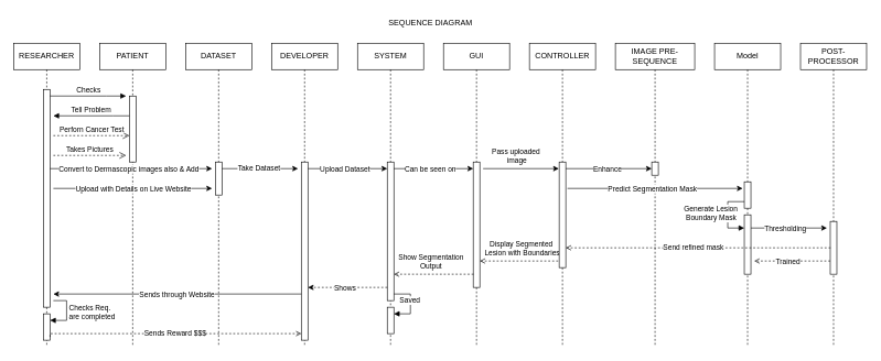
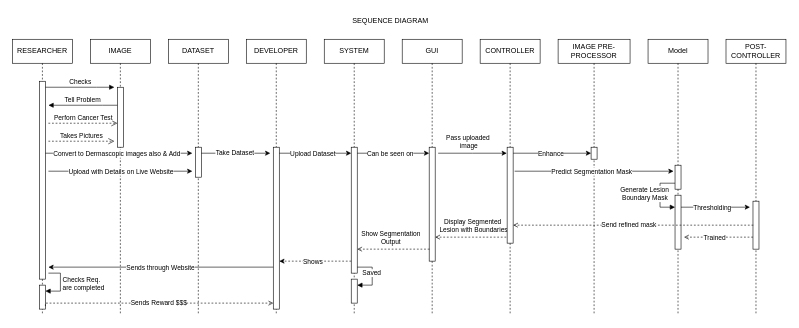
  <mxCell id="0" />
  <mxCell id="1" parent="0" />
  <mxCell id="2" value="" style="edgeStyle=elbowEdgeStyle;rounded=0;orthogonalLoop=1;jettySize=auto;html=1;elbow=horizontal;curved=0;" edge="1" parent="1"><mxGeometry relative="1" as="geometry"><mxPoint x="459.5" y="255" as="sourcePoint" /><mxPoint x="585" y="255" as="targetPoint" /></mxGeometry></mxCell>
  <mxCell id="3" value="Upload Dataset" style="edgeLabel;html=1;align=center;verticalAlign=middle;resizable=0;points=[];" vertex="1" connectable="0" parent="2"><mxGeometry x="-0.243" y="-4" relative="1" as="geometry"><mxPoint x="13" y="-4" as="offset" /></mxGeometry></mxCell>
  <mxCell id="4" value="DEVELOPER" style="shape=umlLifeline;perimeter=lifelinePerimeter;whiteSpace=wrap;html=1;container=0;dropTarget=0;collapsible=0;recursiveResize=0;outlineConnect=0;portConstraint=eastwest;newEdgeStyle={&quot;edgeStyle&quot;:&quot;elbowEdgeStyle&quot;,&quot;elbow&quot;:&quot;vertical&quot;,&quot;curved&quot;:0,&quot;rounded&quot;:0};" parent="1" vertex="1"><mxGeometry x="410" y="65" width="100" height="460" as="geometry" /></mxCell>
  <mxCell id="5" value="" style="html=1;points=[];perimeter=orthogonalPerimeter;outlineConnect=0;targetShapes=umlLifeline;portConstraint=eastwest;newEdgeStyle={&quot;edgeStyle&quot;:&quot;elbowEdgeStyle&quot;,&quot;elbow&quot;:&quot;vertical&quot;,&quot;curved&quot;:0,&quot;rounded&quot;:0};" parent="4" vertex="1"><mxGeometry x="45" y="180" width="10" height="270" as="geometry" /></mxCell>
  <mxCell id="6" value="" style="edgeStyle=elbowEdgeStyle;rounded=0;orthogonalLoop=1;jettySize=auto;html=1;elbow=vertical;curved=0;" edge="1" parent="1"><mxGeometry relative="1" as="geometry"><mxPoint x="589.5" y="255" as="sourcePoint" /><mxPoint x="715" y="255" as="targetPoint" /></mxGeometry></mxCell>
  <mxCell id="7" value="Can be seen on" style="edgeLabel;html=1;align=center;verticalAlign=middle;resizable=0;points=[];" vertex="1" connectable="0" parent="6"><mxGeometry x="-0.339" y="-4" relative="1" as="geometry"><mxPoint x="19" y="-4" as="offset" /></mxGeometry></mxCell>
  <mxCell id="8" value="SYSTEM" style="shape=umlLifeline;perimeter=lifelinePerimeter;whiteSpace=wrap;html=1;container=0;dropTarget=0;collapsible=0;recursiveResize=0;outlineConnect=0;portConstraint=eastwest;newEdgeStyle={&quot;edgeStyle&quot;:&quot;elbowEdgeStyle&quot;,&quot;elbow&quot;:&quot;vertical&quot;,&quot;curved&quot;:0,&quot;rounded&quot;:0};" parent="1" vertex="1"><mxGeometry x="540" y="65" width="100" height="460" as="geometry" /></mxCell>
  <mxCell id="9" value="" style="html=1;points=[];perimeter=orthogonalPerimeter;outlineConnect=0;targetShapes=umlLifeline;portConstraint=eastwest;newEdgeStyle={&quot;edgeStyle&quot;:&quot;elbowEdgeStyle&quot;,&quot;elbow&quot;:&quot;vertical&quot;,&quot;curved&quot;:0,&quot;rounded&quot;:0};" parent="8" vertex="1"><mxGeometry x="45" y="180" width="10" height="210" as="geometry" /></mxCell>
  <mxCell id="10" value="" style="html=1;points=[[0,0,0,0,5],[0,1,0,0,-5],[1,0,0,0,5],[1,1,0,0,-5]];perimeter=orthogonalPerimeter;outlineConnect=0;targetShapes=umlLifeline;portConstraint=eastwest;newEdgeStyle={&quot;curved&quot;:0,&quot;rounded&quot;:0};" vertex="1" parent="8"><mxGeometry x="45" y="400" width="10" height="40" as="geometry" /></mxCell>
  <mxCell id="11" value="Saved&amp;nbsp;" style="html=1;align=left;spacingLeft=2;endArrow=block;rounded=0;edgeStyle=orthogonalEdgeStyle;curved=0;rounded=0;" edge="1" target="10" parent="8" source="9"><mxGeometry x="-0.875" y="-10" relative="1" as="geometry"><mxPoint x="60" y="380" as="sourcePoint" /><Array as="points"><mxPoint x="80" y="380" /><mxPoint x="80" y="410" /></Array><mxPoint as="offset" /></mxGeometry></mxCell>
  <mxCell id="12" value="GUI" style="shape=umlLifeline;perimeter=lifelinePerimeter;whiteSpace=wrap;html=1;container=0;dropTarget=0;collapsible=0;recursiveResize=0;outlineConnect=0;portConstraint=eastwest;newEdgeStyle={&quot;edgeStyle&quot;:&quot;elbowEdgeStyle&quot;,&quot;elbow&quot;:&quot;vertical&quot;,&quot;curved&quot;:0,&quot;rounded&quot;:0};" vertex="1" parent="1"><mxGeometry x="670" y="65" width="100" height="460" as="geometry" /></mxCell>
  <mxCell id="13" value="" style="html=1;points=[];perimeter=orthogonalPerimeter;outlineConnect=0;targetShapes=umlLifeline;portConstraint=eastwest;newEdgeStyle={&quot;edgeStyle&quot;:&quot;elbowEdgeStyle&quot;,&quot;elbow&quot;:&quot;vertical&quot;,&quot;curved&quot;:0,&quot;rounded&quot;:0};" vertex="1" parent="12"><mxGeometry x="45" y="180" width="10" height="190" as="geometry" /></mxCell>
- <mxCell id="14" value="IMAGE PRE-SEQUENCE" style="shape=umlLifeline;perimeter=lifelinePerimeter;whiteSpace=wrap;html=1;container=0;dropTarget=0;collapsible=0;recursiveResize=0;outlineConnect=0;portConstraint=eastwest;newEdgeStyle={&quot;edgeStyle&quot;:&quot;elbowEdgeStyle&quot;,&quot;elbow&quot;:&quot;vertical&quot;,&quot;curved&quot;:0,&quot;rounded&quot;:0};" vertex="1" parent="1"><mxGeometry x="930" y="65" width="120" height="460" as="geometry" /></mxCell>
+ <mxCell id="14" value="IMAGE PRE-PROCESSOR" style="shape=umlLifeline;perimeter=lifelinePerimeter;whiteSpace=wrap;html=1;container=0;dropTarget=0;collapsible=0;recursiveResize=0;outlineConnect=0;portConstraint=eastwest;newEdgeStyle={&quot;edgeStyle&quot;:&quot;elbowEdgeStyle&quot;,&quot;elbow&quot;:&quot;vertical&quot;,&quot;curved&quot;:0,&quot;rounded&quot;:0};" vertex="1" parent="1"><mxGeometry x="930" y="65" width="120" height="460" as="geometry" /></mxCell>
  <mxCell id="15" value="" style="html=1;points=[];perimeter=orthogonalPerimeter;outlineConnect=0;targetShapes=umlLifeline;portConstraint=eastwest;newEdgeStyle={&quot;edgeStyle&quot;:&quot;elbowEdgeStyle&quot;,&quot;elbow&quot;:&quot;vertical&quot;,&quot;curved&quot;:0,&quot;rounded&quot;:0};" vertex="1" parent="14"><mxGeometry x="55" y="180" width="10" height="20" as="geometry" /></mxCell>
  <mxCell id="16" value="RESEARCHER" style="shape=umlLifeline;perimeter=lifelinePerimeter;whiteSpace=wrap;html=1;container=0;dropTarget=0;collapsible=0;recursiveResize=0;outlineConnect=0;portConstraint=eastwest;newEdgeStyle={&quot;edgeStyle&quot;:&quot;elbowEdgeStyle&quot;,&quot;elbow&quot;:&quot;vertical&quot;,&quot;curved&quot;:0,&quot;rounded&quot;:0};" vertex="1" parent="1"><mxGeometry x="20" y="65" width="100" height="460" as="geometry" /></mxCell>
  <mxCell id="17" value="" style="html=1;points=[];perimeter=orthogonalPerimeter;outlineConnect=0;targetShapes=umlLifeline;portConstraint=eastwest;newEdgeStyle={&quot;edgeStyle&quot;:&quot;elbowEdgeStyle&quot;,&quot;elbow&quot;:&quot;vertical&quot;,&quot;curved&quot;:0,&quot;rounded&quot;:0};" vertex="1" parent="16"><mxGeometry x="45" y="70" width="10" height="330" as="geometry" /></mxCell>
  <mxCell id="18" value="" style="html=1;points=[[0,0,0,0,5],[0,1,0,0,-5],[1,0,0,0,5],[1,1,0,0,-5]];perimeter=orthogonalPerimeter;outlineConnect=0;targetShapes=umlLifeline;portConstraint=eastwest;newEdgeStyle={&quot;curved&quot;:0,&quot;rounded&quot;:0};" vertex="1" parent="16"><mxGeometry x="45" y="410" width="10" height="40" as="geometry" /></mxCell>
  <mxCell id="19" value="Checks Req.&lt;div&gt;are completed&lt;/div&gt;" style="html=1;align=left;spacingLeft=2;endArrow=block;rounded=0;edgeStyle=orthogonalEdgeStyle;curved=0;rounded=0;" edge="1" target="18" parent="16"><mxGeometry relative="1" as="geometry"><mxPoint x="60" y="390" as="sourcePoint" /><Array as="points"><mxPoint x="80" y="390" /><mxPoint x="80" y="420" /></Array></mxGeometry></mxCell>
- <mxCell id="20" value="PATIENT" style="shape=umlLifeline;perimeter=lifelinePerimeter;whiteSpace=wrap;html=1;container=0;dropTarget=0;collapsible=0;recursiveResize=0;outlineConnect=0;portConstraint=eastwest;newEdgeStyle={&quot;edgeStyle&quot;:&quot;elbowEdgeStyle&quot;,&quot;elbow&quot;:&quot;vertical&quot;,&quot;curved&quot;:0,&quot;rounded&quot;:0};" vertex="1" parent="1"><mxGeometry x="150" y="65" width="100" height="460" as="geometry" /></mxCell>
+ <mxCell id="20" value="IMAGE" style="shape=umlLifeline;perimeter=lifelinePerimeter;whiteSpace=wrap;html=1;container=0;dropTarget=0;collapsible=0;recursiveResize=0;outlineConnect=0;portConstraint=eastwest;newEdgeStyle={&quot;edgeStyle&quot;:&quot;elbowEdgeStyle&quot;,&quot;elbow&quot;:&quot;vertical&quot;,&quot;curved&quot;:0,&quot;rounded&quot;:0};" vertex="1" parent="1"><mxGeometry x="150" y="65" width="100" height="460" as="geometry" /></mxCell>
  <mxCell id="21" value="" style="html=1;points=[];perimeter=orthogonalPerimeter;outlineConnect=0;targetShapes=umlLifeline;portConstraint=eastwest;newEdgeStyle={&quot;edgeStyle&quot;:&quot;elbowEdgeStyle&quot;,&quot;elbow&quot;:&quot;vertical&quot;,&quot;curved&quot;:0,&quot;rounded&quot;:0};" vertex="1" parent="20"><mxGeometry x="45" y="80" width="10" height="100" as="geometry" /></mxCell>
  <mxCell id="22" value="Checks" style="html=1;verticalAlign=bottom;endArrow=block;edgeStyle=elbowEdgeStyle;elbow=vertical;curved=0;rounded=0;" edge="1" parent="1" source="17"><mxGeometry relative="1" as="geometry"><mxPoint x="175" y="155" as="sourcePoint" /><Array as="points"><mxPoint x="160" y="145" /></Array><mxPoint x="190" y="145" as="targetPoint" /></mxGeometry></mxCell>
  <mxCell id="23" value="Tell Problem" style="html=1;verticalAlign=bottom;endArrow=block;edgeStyle=elbowEdgeStyle;elbow=vertical;curved=0;rounded=0;" edge="1" parent="1"><mxGeometry relative="1" as="geometry"><mxPoint x="195" y="175" as="sourcePoint" /><Array as="points"><mxPoint x="170" y="175" /></Array><mxPoint x="80" y="175" as="targetPoint" /></mxGeometry></mxCell>
  <mxCell id="24" value="Perforn Cancer Test" style="html=1;verticalAlign=bottom;endArrow=open;dashed=1;endSize=8;edgeStyle=elbowEdgeStyle;elbow=vertical;curved=0;rounded=0;" edge="1" parent="1"><mxGeometry relative="1" as="geometry"><mxPoint x="195" y="205" as="targetPoint" /><Array as="points"><mxPoint x="160" y="205" /></Array><mxPoint x="80" y="205" as="sourcePoint" /></mxGeometry></mxCell>
  <mxCell id="25" value="Takes Pictures" style="html=1;verticalAlign=bottom;endArrow=open;dashed=1;endSize=8;edgeStyle=elbowEdgeStyle;elbow=vertical;curved=0;rounded=0;" edge="1" parent="1"><mxGeometry relative="1" as="geometry"><mxPoint x="190" y="235" as="targetPoint" /><Array as="points" /><mxPoint x="80" y="235" as="sourcePoint" /></mxGeometry></mxCell>
  <mxCell id="26" value="DATASET" style="shape=umlLifeline;perimeter=lifelinePerimeter;whiteSpace=wrap;html=1;container=0;dropTarget=0;collapsible=0;recursiveResize=0;outlineConnect=0;portConstraint=eastwest;newEdgeStyle={&quot;edgeStyle&quot;:&quot;elbowEdgeStyle&quot;,&quot;elbow&quot;:&quot;vertical&quot;,&quot;curved&quot;:0,&quot;rounded&quot;:0};" vertex="1" parent="1"><mxGeometry x="280" y="65" width="100" height="460" as="geometry" /></mxCell>
  <mxCell id="27" value="" style="html=1;points=[];perimeter=orthogonalPerimeter;outlineConnect=0;targetShapes=umlLifeline;portConstraint=eastwest;newEdgeStyle={&quot;edgeStyle&quot;:&quot;elbowEdgeStyle&quot;,&quot;elbow&quot;:&quot;vertical&quot;,&quot;curved&quot;:0,&quot;rounded&quot;:0};" vertex="1" parent="26"><mxGeometry x="45" y="180" width="10" height="50" as="geometry" /></mxCell>
  <mxCell id="28" value="" style="edgeStyle=elbowEdgeStyle;rounded=0;orthogonalLoop=1;jettySize=auto;html=1;elbow=vertical;curved=0;" edge="1" parent="1" source="17"><mxGeometry relative="1" as="geometry"><mxPoint x="320" y="255" as="targetPoint" /><Array as="points"><mxPoint x="173" y="255" /></Array></mxGeometry></mxCell>
  <mxCell id="29" value="Convert to Dermascopic images also &amp;amp; Add" style="edgeLabel;html=1;align=center;verticalAlign=middle;resizable=0;points=[];" vertex="1" connectable="0" parent="28"><mxGeometry x="-0.328" relative="1" as="geometry"><mxPoint x="36" as="offset" /></mxGeometry></mxCell>
  <mxCell id="30" value="" style="edgeStyle=elbowEdgeStyle;rounded=0;orthogonalLoop=1;jettySize=auto;html=1;elbow=vertical;curved=0;" edge="1" parent="1"><mxGeometry relative="1" as="geometry"><mxPoint x="80" y="285" as="sourcePoint" /><mxPoint x="320" y="285" as="targetPoint" /></mxGeometry></mxCell>
  <mxCell id="31" value="Upload with Details on Live Website" style="edgeLabel;html=1;align=center;verticalAlign=middle;resizable=0;points=[];" vertex="1" connectable="0" parent="30"><mxGeometry x="-0.5" relative="1" as="geometry"><mxPoint x="60" as="offset" /></mxGeometry></mxCell>
  <mxCell id="32" value="" style="edgeStyle=elbowEdgeStyle;rounded=0;orthogonalLoop=1;jettySize=auto;html=1;elbow=horizontal;curved=0;" edge="1" parent="1"><mxGeometry relative="1" as="geometry"><mxPoint x="335" y="255" as="sourcePoint" /><mxPoint x="450" y="255" as="targetPoint" /></mxGeometry></mxCell>
  <mxCell id="33" value="Take Dataset" style="edgeLabel;html=1;align=center;verticalAlign=middle;resizable=0;points=[];" vertex="1" connectable="0" parent="32"><mxGeometry x="-0.27" y="1" relative="1" as="geometry"><mxPoint x="13" as="offset" /></mxGeometry></mxCell>
  <mxCell id="34" value="" style="edgeStyle=elbowEdgeStyle;rounded=0;orthogonalLoop=1;jettySize=auto;html=1;elbow=vertical;curved=0;dashed=1;endArrow=open;endFill=0;" edge="1" parent="1"><mxGeometry relative="1" as="geometry"><mxPoint x="849.5" y="395" as="sourcePoint" /><mxPoint x="725" y="395" as="targetPoint" /></mxGeometry></mxCell>
  <mxCell id="35" value="Display Segmented&amp;nbsp;&lt;div&gt;Lesion with Boundaries&lt;/div&gt;" style="edgeLabel;html=1;align=center;verticalAlign=middle;resizable=0;points=[];" vertex="1" connectable="0" parent="34"><mxGeometry x="-0.012" y="-1" relative="1" as="geometry"><mxPoint x="1" y="-19" as="offset" /></mxGeometry></mxCell>
  <mxCell id="36" value="CONTROLLER" style="shape=umlLifeline;perimeter=lifelinePerimeter;whiteSpace=wrap;html=1;container=0;dropTarget=0;collapsible=0;recursiveResize=0;outlineConnect=0;portConstraint=eastwest;newEdgeStyle={&quot;edgeStyle&quot;:&quot;elbowEdgeStyle&quot;,&quot;elbow&quot;:&quot;vertical&quot;,&quot;curved&quot;:0,&quot;rounded&quot;:0};" vertex="1" parent="1"><mxGeometry x="800" y="65" width="100" height="460" as="geometry" /></mxCell>
  <mxCell id="37" value="" style="html=1;points=[];perimeter=orthogonalPerimeter;outlineConnect=0;targetShapes=umlLifeline;portConstraint=eastwest;newEdgeStyle={&quot;edgeStyle&quot;:&quot;elbowEdgeStyle&quot;,&quot;elbow&quot;:&quot;vertical&quot;,&quot;curved&quot;:0,&quot;rounded&quot;:0};" vertex="1" parent="36"><mxGeometry x="45" y="180" width="10" height="160" as="geometry" /></mxCell>
  <mxCell id="38" value="Model" style="shape=umlLifeline;perimeter=lifelinePerimeter;whiteSpace=wrap;html=1;container=0;dropTarget=0;collapsible=0;recursiveResize=0;outlineConnect=0;portConstraint=eastwest;newEdgeStyle={&quot;edgeStyle&quot;:&quot;elbowEdgeStyle&quot;,&quot;elbow&quot;:&quot;vertical&quot;,&quot;curved&quot;:0,&quot;rounded&quot;:0};" vertex="1" parent="1"><mxGeometry x="1080" y="65" width="100" height="460" as="geometry" /></mxCell>
  <mxCell id="39" value="" style="html=1;points=[];perimeter=orthogonalPerimeter;outlineConnect=0;targetShapes=umlLifeline;portConstraint=eastwest;newEdgeStyle={&quot;edgeStyle&quot;:&quot;elbowEdgeStyle&quot;,&quot;elbow&quot;:&quot;vertical&quot;,&quot;curved&quot;:0,&quot;rounded&quot;:0};" vertex="1" parent="38"><mxGeometry x="45" y="210" width="10" height="40" as="geometry" /></mxCell>
  <mxCell id="40" value="" style="html=1;points=[[0,0,0,0,5],[0,1,0,0,-5],[1,0,0,0,5],[1,1,0,0,-5]];perimeter=orthogonalPerimeter;outlineConnect=0;targetShapes=umlLifeline;portConstraint=eastwest;newEdgeStyle={&quot;curved&quot;:0,&quot;rounded&quot;:0};" vertex="1" parent="38"><mxGeometry x="45" y="260" width="10" height="90" as="geometry" /></mxCell>
  <mxCell id="41" value="Generate Lesion&lt;div&gt;&amp;nbsp;Boundary Mask&lt;/div&gt;" style="html=1;align=left;spacingLeft=2;endArrow=block;rounded=0;edgeStyle=orthogonalEdgeStyle;curved=0;rounded=0;" edge="1" target="40" parent="38" source="39"><mxGeometry x="-0.048" y="-70" relative="1" as="geometry"><mxPoint x="40" y="230" as="sourcePoint" /><Array as="points"><mxPoint x="20" y="240" /><mxPoint x="20" y="280" /></Array><mxPoint as="offset" /></mxGeometry></mxCell>
- <mxCell id="42" value="POST-PROCESSOR" style="shape=umlLifeline;perimeter=lifelinePerimeter;whiteSpace=wrap;html=1;container=0;dropTarget=0;collapsible=0;recursiveResize=0;outlineConnect=0;portConstraint=eastwest;newEdgeStyle={&quot;edgeStyle&quot;:&quot;elbowEdgeStyle&quot;,&quot;elbow&quot;:&quot;vertical&quot;,&quot;curved&quot;:0,&quot;rounded&quot;:0};" vertex="1" parent="1"><mxGeometry x="1210" y="65" width="100" height="460" as="geometry" /></mxCell>
+ <mxCell id="42" value="POST-CONTROLLER" style="shape=umlLifeline;perimeter=lifelinePerimeter;whiteSpace=wrap;html=1;container=0;dropTarget=0;collapsible=0;recursiveResize=0;outlineConnect=0;portConstraint=eastwest;newEdgeStyle={&quot;edgeStyle&quot;:&quot;elbowEdgeStyle&quot;,&quot;elbow&quot;:&quot;vertical&quot;,&quot;curved&quot;:0,&quot;rounded&quot;:0};" vertex="1" parent="1"><mxGeometry x="1210" y="65" width="100" height="460" as="geometry" /></mxCell>
  <mxCell id="43" value="" style="html=1;points=[];perimeter=orthogonalPerimeter;outlineConnect=0;targetShapes=umlLifeline;portConstraint=eastwest;newEdgeStyle={&quot;edgeStyle&quot;:&quot;elbowEdgeStyle&quot;,&quot;elbow&quot;:&quot;vertical&quot;,&quot;curved&quot;:0,&quot;rounded&quot;:0};" vertex="1" parent="42"><mxGeometry x="45" y="270" width="10" height="80" as="geometry" /></mxCell>
  <mxCell id="44" value="" style="edgeStyle=elbowEdgeStyle;rounded=0;orthogonalLoop=1;jettySize=auto;html=1;elbow=vertical;curved=0;" edge="1" parent="1"><mxGeometry relative="1" as="geometry"><mxPoint x="730" y="255" as="sourcePoint" /><mxPoint x="844.5" y="255" as="targetPoint" /></mxGeometry></mxCell>
  <mxCell id="45" value="Pass uploaded&amp;nbsp;&lt;div&gt;image&lt;/div&gt;" style="edgeLabel;html=1;align=center;verticalAlign=middle;resizable=0;points=[];" vertex="1" connectable="0" parent="44"><mxGeometry x="-0.371" y="2" relative="1" as="geometry"><mxPoint x="14" y="-18" as="offset" /></mxGeometry></mxCell>
  <mxCell id="46" value="" style="edgeStyle=elbowEdgeStyle;rounded=0;orthogonalLoop=1;jettySize=auto;html=1;elbow=vertical;curved=0;" edge="1" parent="1" target="15"><mxGeometry relative="1" as="geometry"><mxPoint x="855" y="255" as="sourcePoint" /><mxPoint x="980" y="255" as="targetPoint" /></mxGeometry></mxCell>
  <mxCell id="47" value="Enhance" style="edgeLabel;html=1;align=center;verticalAlign=middle;resizable=0;points=[];" vertex="1" connectable="0" parent="46"><mxGeometry x="0.323" y="-5" relative="1" as="geometry"><mxPoint x="-24" y="-5" as="offset" /></mxGeometry></mxCell>
  <mxCell id="48" value="" style="edgeStyle=elbowEdgeStyle;rounded=0;orthogonalLoop=1;jettySize=auto;html=1;elbow=vertical;curved=0;" edge="1" parent="1"><mxGeometry relative="1" as="geometry"><mxPoint x="857.5" y="285" as="sourcePoint" /><mxPoint x="1122.5" y="285" as="targetPoint" /></mxGeometry></mxCell>
  <mxCell id="49" value="Predict Segmentation Mask" style="edgeLabel;html=1;align=center;verticalAlign=middle;resizable=0;points=[];" vertex="1" connectable="0" parent="48"><mxGeometry x="0.287" y="2" relative="1" as="geometry"><mxPoint x="-43" y="2" as="offset" /></mxGeometry></mxCell>
  <mxCell id="50" value="" style="edgeStyle=orthogonalEdgeStyle;rounded=0;orthogonalLoop=1;jettySize=auto;html=1;curved=0;" edge="1" parent="1" source="40"><mxGeometry relative="1" as="geometry"><mxPoint x="1250" y="345" as="targetPoint" /><Array as="points"><mxPoint x="1220" y="345" /><mxPoint x="1220" y="345" /></Array></mxGeometry></mxCell>
  <mxCell id="51" value="Thresholding" style="edgeLabel;html=1;align=center;verticalAlign=middle;resizable=0;points=[];" vertex="1" connectable="0" parent="50"><mxGeometry x="-0.197" y="-3" relative="1" as="geometry"><mxPoint x="5" y="-3" as="offset" /></mxGeometry></mxCell>
  <mxCell id="52" value="" style="edgeStyle=elbowEdgeStyle;rounded=0;orthogonalLoop=1;jettySize=auto;html=1;elbow=vertical;curved=0;dashed=1;endArrow=open;endFill=0;" edge="1" parent="1" target="37"><mxGeometry relative="1" as="geometry"><mxPoint x="1255.5" y="375" as="sourcePoint" /><mxPoint x="860" y="375" as="targetPoint" /></mxGeometry></mxCell>
  <mxCell id="53" value="Send refined mask" style="edgeLabel;html=1;align=center;verticalAlign=middle;resizable=0;points=[];" vertex="1" connectable="0" parent="52"><mxGeometry x="0.216" y="-1" relative="1" as="geometry"><mxPoint x="36" as="offset" /></mxGeometry></mxCell>
  <mxCell id="54" value="" style="edgeStyle=elbowEdgeStyle;rounded=0;orthogonalLoop=1;jettySize=auto;html=1;elbow=vertical;curved=0;endArrow=open;endFill=0;dashed=1;" edge="1" parent="1" target="9"><mxGeometry relative="1" as="geometry"><mxPoint x="715.5" y="415" as="sourcePoint" /><mxPoint x="600" y="415" as="targetPoint" /></mxGeometry></mxCell>
  <mxCell id="55" value=" Show Segmentation&lt;div&gt;Output&lt;/div&gt;" style="edgeLabel;html=1;align=center;verticalAlign=middle;resizable=0;points=[];" vertex="1" connectable="0" parent="54"><mxGeometry x="0.417" y="3" relative="1" as="geometry"><mxPoint x="20" y="-23" as="offset" /></mxGeometry></mxCell>
  <mxCell id="56" value="" style="edgeStyle=elbowEdgeStyle;rounded=0;orthogonalLoop=1;jettySize=auto;html=1;elbow=vertical;curved=0;dashed=1;" edge="1" parent="1" target="5"><mxGeometry relative="1" as="geometry"><mxPoint x="585" y="435" as="sourcePoint" /><mxPoint x="470" y="435" as="targetPoint" /></mxGeometry></mxCell>
  <mxCell id="57" value="Shows" style="edgeLabel;html=1;align=center;verticalAlign=middle;resizable=0;points=[];" vertex="1" connectable="0" parent="56"><mxGeometry x="-0.283" y="2" relative="1" as="geometry"><mxPoint x="-22" y="-2" as="offset" /></mxGeometry></mxCell>
  <mxCell id="58" value="" style="edgeStyle=elbowEdgeStyle;rounded=0;orthogonalLoop=1;jettySize=auto;html=1;elbow=horizontal;curved=0;endArrow=open;endFill=0;dashed=1;" edge="1" parent="1"><mxGeometry relative="1" as="geometry"><mxPoint x="1255" y="395" as="sourcePoint" /><mxPoint x="1140" y="395" as="targetPoint" /></mxGeometry></mxCell>
  <mxCell id="59" value="Trained" style="edgeLabel;html=1;align=center;verticalAlign=middle;resizable=0;points=[];" vertex="1" connectable="0" parent="58"><mxGeometry x="0.339" relative="1" as="geometry"><mxPoint x="12" as="offset" /></mxGeometry></mxCell>
  <mxCell id="60" value="" style="edgeStyle=elbowEdgeStyle;rounded=0;orthogonalLoop=1;jettySize=auto;html=1;elbow=vertical;curved=0;" edge="1" parent="1" source="5"><mxGeometry relative="1" as="geometry"><mxPoint x="80" y="445" as="targetPoint" /><Array as="points"><mxPoint x="290" y="445" /></Array></mxGeometry></mxCell>
  <mxCell id="61" value="Sends through Website" style="edgeLabel;html=1;align=center;verticalAlign=middle;resizable=0;points=[];" vertex="1" connectable="0" parent="60"><mxGeometry x="0.178" y="7" relative="1" as="geometry"><mxPoint x="32" y="-7" as="offset" /></mxGeometry></mxCell>
  <mxCell id="62" value="" style="edgeStyle=elbowEdgeStyle;rounded=0;orthogonalLoop=1;jettySize=auto;html=1;elbow=vertical;curved=0;exitX=1;exitY=1;exitDx=0;exitDy=-5;exitPerimeter=0;endArrow=open;endFill=0;dashed=1;" edge="1" parent="1" source="18"><mxGeometry relative="1" as="geometry"><mxPoint x="80" y="505" as="sourcePoint" /><mxPoint x="455" y="505" as="targetPoint" /><Array as="points"><mxPoint x="235" y="505" /></Array></mxGeometry></mxCell>
  <mxCell id="63" value="Sends Reward $$$" style="edgeLabel;html=1;align=center;verticalAlign=middle;resizable=0;points=[];" vertex="1" connectable="0" parent="62"><mxGeometry x="0.003" y="1" relative="1" as="geometry"><mxPoint as="offset" /></mxGeometry></mxCell>
  <mxCell id="64" value="SEQUENCE DIAGRAM" style="text;html=1;align=center;verticalAlign=middle;resizable=0;points=[];autosize=1;strokeColor=none;fillColor=none;" vertex="1" parent="1"><mxGeometry x="575" y="20" width="150" height="30" as="geometry" /></mxCell>
